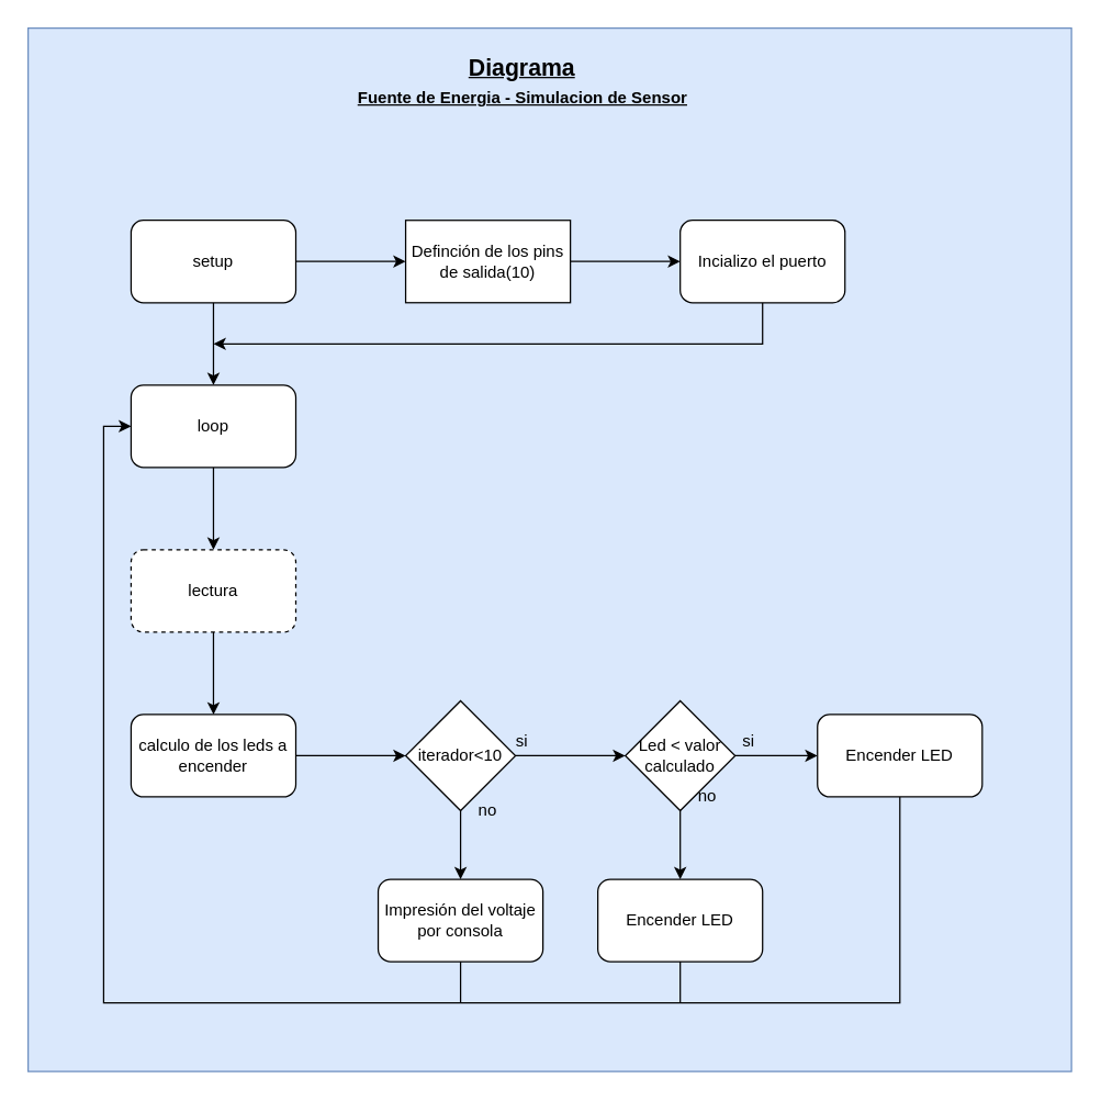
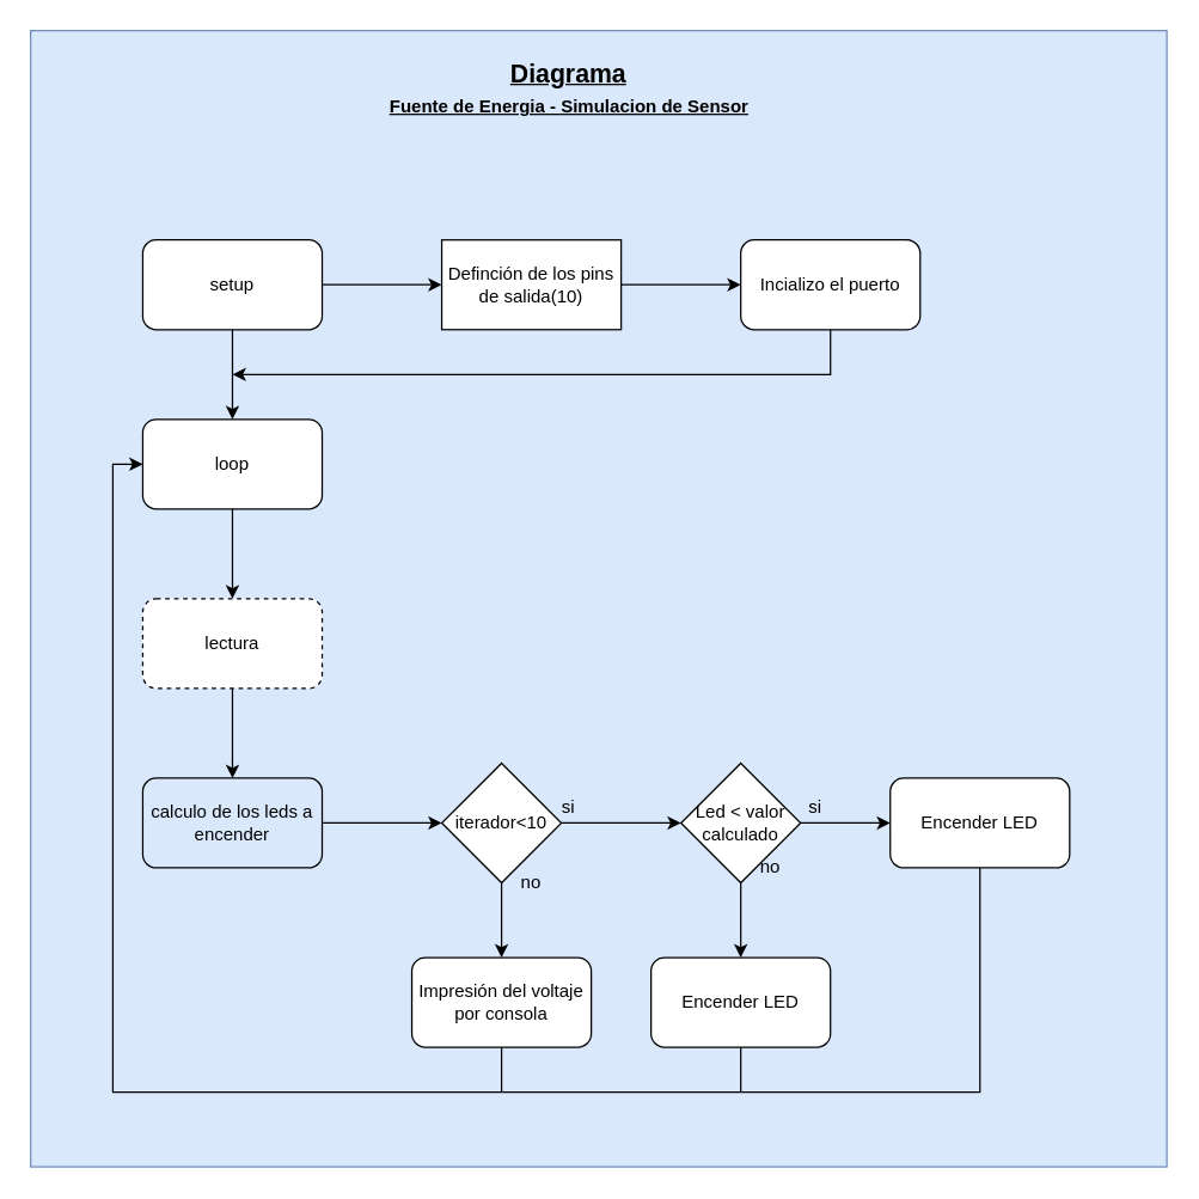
  <mxCell id="0" />
  <mxCell id="1" parent="0" />
  <mxCell id="2" value="" style="whiteSpace=wrap;html=1;aspect=fixed;fillColor=#dae8fc;strokeColor=#6c8ebf;" vertex="1" parent="1"><mxGeometry x="20" y="20" width="760" height="760" as="geometry" /></mxCell>
  <mxCell id="3" value="" style="edgeStyle=orthogonalEdgeStyle;rounded=0;orthogonalLoop=1;jettySize=auto;html=1;" edge="1" parent="1" source="5" target="13"><mxGeometry relative="1" as="geometry" /></mxCell>
  <mxCell id="4" value="" style="edgeStyle=orthogonalEdgeStyle;rounded=0;orthogonalLoop=1;jettySize=auto;html=1;" edge="1" parent="1" source="5" target="7"><mxGeometry relative="1" as="geometry" /></mxCell>
  <mxCell id="5" value="setup" style="rounded=1;whiteSpace=wrap;html=1;" vertex="1" parent="1"><mxGeometry x="95" y="160" width="120" height="60" as="geometry" /></mxCell>
  <mxCell id="6" value="" style="edgeStyle=orthogonalEdgeStyle;rounded=0;orthogonalLoop=1;jettySize=auto;html=1;" edge="1" parent="1" source="7" target="9"><mxGeometry relative="1" as="geometry" /></mxCell>
  <mxCell id="7" value="loop" style="rounded=1;whiteSpace=wrap;html=1;" vertex="1" parent="1"><mxGeometry x="95" y="280" width="120" height="60" as="geometry" /></mxCell>
  <mxCell id="8" value="" style="edgeStyle=orthogonalEdgeStyle;rounded=0;orthogonalLoop=1;jettySize=auto;html=1;" edge="1" parent="1" source="9" target="11"><mxGeometry relative="1" as="geometry" /></mxCell>
  <mxCell id="9" value="lectura" style="rounded=1;whiteSpace=wrap;html=1;dashed=1;" vertex="1" parent="1"><mxGeometry x="95" y="400" width="120" height="60" as="geometry" /></mxCell>
  <mxCell id="10" value="" style="edgeStyle=orthogonalEdgeStyle;rounded=0;orthogonalLoop=1;jettySize=auto;html=1;" edge="1" parent="1" source="11" target="18"><mxGeometry relative="1" as="geometry" /></mxCell>
- <mxCell id="11" value="calculo de los leds a encender " style="rounded=1;whiteSpace=wrap;html=1;" vertex="1" parent="1"><mxGeometry x="95" y="520" width="120" height="60" as="geometry" /></mxCell>
+ <mxCell id="11" value="calculo de los leds a encender " style="rounded=1;whiteSpace=wrap;html=1;fillColor=#dae8fc;" vertex="1" parent="1"><mxGeometry x="95" y="520" width="120" height="60" as="geometry" /></mxCell>
  <mxCell id="12" value="" style="edgeStyle=orthogonalEdgeStyle;rounded=0;orthogonalLoop=1;jettySize=auto;html=1;" edge="1" parent="1" source="13" target="15"><mxGeometry relative="1" as="geometry" /></mxCell>
  <mxCell id="13" value="Definción de los pins de salida(10)" style="whiteSpace=wrap;html=1;rounded=0;" vertex="1" parent="1"><mxGeometry x="295" y="160" width="120" height="60" as="geometry" /></mxCell>
  <mxCell id="14" style="edgeStyle=orthogonalEdgeStyle;rounded=0;orthogonalLoop=1;jettySize=auto;html=1;" edge="1" parent="1" source="15"><mxGeometry relative="1" as="geometry"><mxPoint x="155" y="250" as="targetPoint" /><Array as="points"><mxPoint x="555" y="250" /></Array></mxGeometry></mxCell>
  <mxCell id="15" value="Incializo el puerto" style="rounded=1;whiteSpace=wrap;html=1;" vertex="1" parent="1"><mxGeometry x="495" y="160" width="120" height="60" as="geometry" /></mxCell>
  <mxCell id="16" value="" style="edgeStyle=orthogonalEdgeStyle;rounded=0;orthogonalLoop=1;jettySize=auto;html=1;" edge="1" parent="1" source="18" target="21"><mxGeometry relative="1" as="geometry" /></mxCell>
  <mxCell id="17" value="" style="edgeStyle=orthogonalEdgeStyle;rounded=0;orthogonalLoop=1;jettySize=auto;html=1;" edge="1" parent="1" source="18" target="22"><mxGeometry relative="1" as="geometry" /></mxCell>
  <mxCell id="18" value="iterador&amp;lt;10" style="rhombus;whiteSpace=wrap;html=1;" vertex="1" parent="1"><mxGeometry x="295" y="510" width="80" height="80" as="geometry" /></mxCell>
  <mxCell id="19" value="" style="edgeStyle=orthogonalEdgeStyle;rounded=0;orthogonalLoop=1;jettySize=auto;html=1;" edge="1" parent="1" source="21" target="25"><mxGeometry relative="1" as="geometry" /></mxCell>
  <mxCell id="20" value="" style="edgeStyle=orthogonalEdgeStyle;rounded=0;orthogonalLoop=1;jettySize=auto;html=1;" edge="1" parent="1" source="21" target="23"><mxGeometry relative="1" as="geometry" /></mxCell>
  <mxCell id="21" value="&lt;div&gt;Led &amp;lt; valor calculado&lt;br&gt;&lt;/div&gt;" style="rhombus;whiteSpace=wrap;html=1;" vertex="1" parent="1"><mxGeometry x="455" y="510" width="80" height="80" as="geometry" /></mxCell>
  <mxCell id="22" value="Impresión del voltaje por consola" style="rounded=1;whiteSpace=wrap;html=1;" vertex="1" parent="1"><mxGeometry x="275" y="640" width="120" height="60" as="geometry" /></mxCell>
  <mxCell id="23" value="Encender LED" style="rounded=1;whiteSpace=wrap;html=1;" vertex="1" parent="1"><mxGeometry x="435" y="640" width="120" height="60" as="geometry" /></mxCell>
  <mxCell id="24" style="edgeStyle=orthogonalEdgeStyle;rounded=0;orthogonalLoop=1;jettySize=auto;html=1;entryX=0;entryY=0.5;entryDx=0;entryDy=0;fontSize=12;" edge="1" parent="1" source="25" target="7"><mxGeometry relative="1" as="geometry"><Array as="points"><mxPoint x="655" y="730" /><mxPoint x="75" y="730" /><mxPoint x="75" y="310" /></Array></mxGeometry></mxCell>
  <mxCell id="25" value="Encender LED" style="rounded=1;whiteSpace=wrap;html=1;" vertex="1" parent="1"><mxGeometry x="595" y="520" width="120" height="60" as="geometry" /></mxCell>
  <mxCell id="26" value="si" style="text;html=1;strokeColor=none;fillColor=none;align=center;verticalAlign=middle;whiteSpace=wrap;rounded=0;" vertex="1" parent="1"><mxGeometry x="360" y="530" width="40" height="20" as="geometry" /></mxCell>
  <mxCell id="27" value="si" style="text;html=1;strokeColor=none;fillColor=none;align=center;verticalAlign=middle;whiteSpace=wrap;rounded=0;" vertex="1" parent="1"><mxGeometry x="525" y="530" width="40" height="20" as="geometry" /></mxCell>
  <mxCell id="28" value="no" style="text;html=1;strokeColor=none;fillColor=none;align=center;verticalAlign=middle;whiteSpace=wrap;rounded=0;" vertex="1" parent="1"><mxGeometry x="335" y="580" width="40" height="20" as="geometry" /></mxCell>
  <mxCell id="29" value="no" style="text;html=1;strokeColor=none;fillColor=none;align=center;verticalAlign=middle;whiteSpace=wrap;rounded=0;" vertex="1" parent="1"><mxGeometry x="495" y="570" width="40" height="20" as="geometry" /></mxCell>
  <mxCell id="30" value="&lt;h1 id=&quot;d_page_title&quot; class=&quot;d2l-heading-title&quot; style=&quot;font-size: 12px;&quot;&gt;&lt;span class=&quot;vui-heading-1&quot; style=&quot;font-size: 12px;&quot;&gt;Fuente de Energia - Simulacion de Sensor&lt;/span&gt;&lt;/h1&gt;" style="text;html=1;strokeColor=none;fillColor=none;align=center;verticalAlign=middle;whiteSpace=wrap;rounded=0;fontStyle=4;fontSize=12;" vertex="1" parent="1"><mxGeometry x="167.5" y="61" width="425" height="20" as="geometry" /></mxCell>
  <mxCell id="31" value="Diagrama" style="text;html=1;strokeColor=none;fillColor=none;align=center;verticalAlign=middle;whiteSpace=wrap;rounded=0;fontStyle=5;fontSize=17;" vertex="1" parent="1"><mxGeometry x="360" y="40" width="40" height="20" as="geometry" /></mxCell>
  <mxCell id="32" value="" style="endArrow=none;html=1;fontSize=12;entryX=0.5;entryY=1;entryDx=0;entryDy=0;" edge="1" parent="1" target="23"><mxGeometry width="50" height="50" relative="1" as="geometry"><mxPoint x="495" y="730" as="sourcePoint" /><mxPoint x="520" y="680" as="targetPoint" /></mxGeometry></mxCell>
  <mxCell id="33" value="" style="endArrow=none;html=1;fontSize=12;entryX=0.5;entryY=1;entryDx=0;entryDy=0;" edge="1" parent="1" target="22"><mxGeometry width="50" height="50" relative="1" as="geometry"><mxPoint x="335" y="730" as="sourcePoint" /><mxPoint x="340" y="700" as="targetPoint" /></mxGeometry></mxCell>
